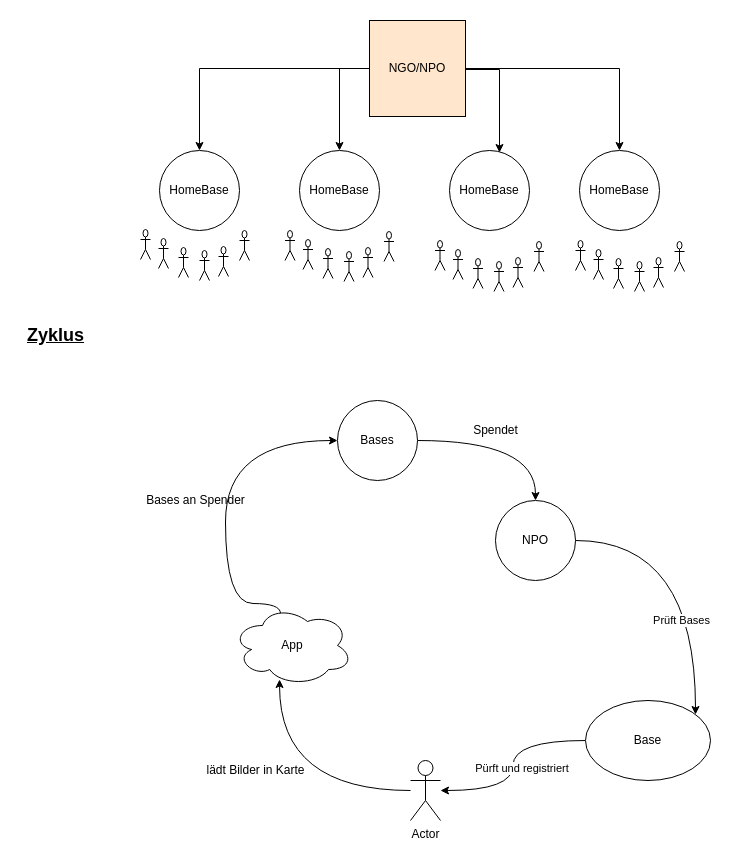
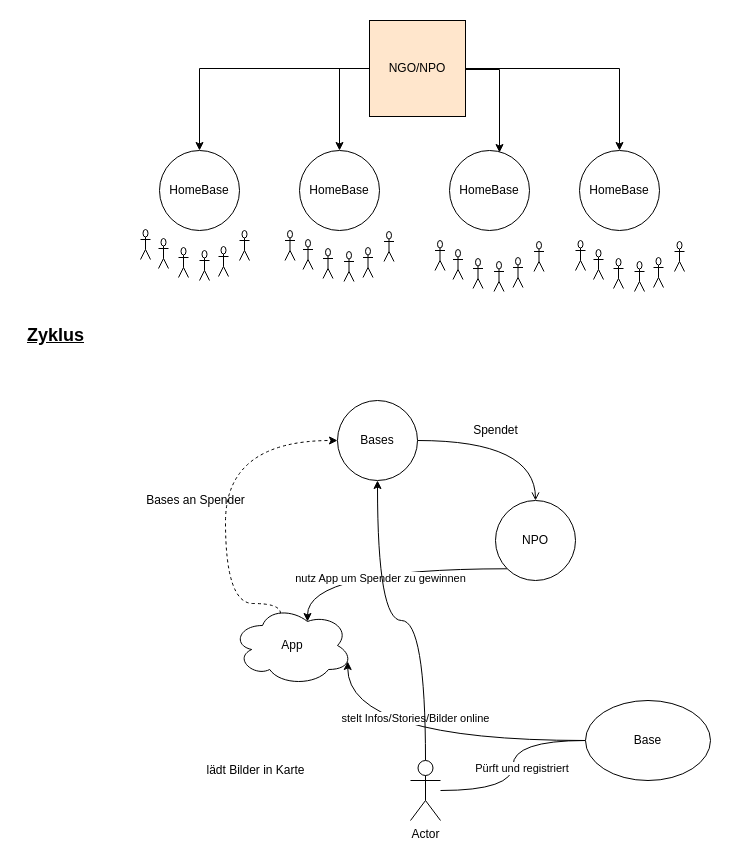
  <mxCell id="0" />
  <mxCell id="1" parent="0" />
  <mxCell id="2" style="edgeStyle=orthogonalEdgeStyle;rounded=0;orthogonalLoop=1;jettySize=auto;html=1;entryX=0.5;entryY=0;entryDx=0;entryDy=0;" edge="1" parent="1" source="6" target="7"><mxGeometry relative="1" as="geometry" /></mxCell>
  <mxCell id="3" style="edgeStyle=orthogonalEdgeStyle;rounded=0;orthogonalLoop=1;jettySize=auto;html=1;entryX=0.5;entryY=0;entryDx=0;entryDy=0;" edge="1" parent="1" source="6" target="8"><mxGeometry relative="1" as="geometry"><Array as="points"><mxPoint x="339" y="68" /></Array></mxGeometry></mxCell>
  <mxCell id="4" style="edgeStyle=orthogonalEdgeStyle;rounded=0;orthogonalLoop=1;jettySize=auto;html=1;entryX=0.625;entryY=0.038;entryDx=0;entryDy=0;entryPerimeter=0;" edge="1" parent="1"><mxGeometry relative="1" as="geometry"><mxPoint x="465" y="69" as="sourcePoint" /><mxPoint x="499" y="152.04" as="targetPoint" /><Array as="points"><mxPoint x="499" y="69" /></Array></mxGeometry></mxCell>
  <mxCell id="5" style="edgeStyle=orthogonalEdgeStyle;rounded=0;orthogonalLoop=1;jettySize=auto;html=1;entryX=0.5;entryY=0;entryDx=0;entryDy=0;" edge="1" parent="1" source="6" target="10"><mxGeometry relative="1" as="geometry" /></mxCell>
  <mxCell id="6" value="NGO/NPO" style="whiteSpace=wrap;html=1;aspect=fixed;fillColor=#ffe6cc;" vertex="1" parent="1"><mxGeometry x="369" y="20" width="96" height="96" as="geometry" /></mxCell>
  <mxCell id="7" value="HomeBase" style="ellipse;whiteSpace=wrap;html=1;aspect=fixed;" vertex="1" parent="1"><mxGeometry x="159" y="150" width="80" height="80" as="geometry" /></mxCell>
  <mxCell id="8" value="HomeBase" style="ellipse;whiteSpace=wrap;html=1;aspect=fixed;" vertex="1" parent="1"><mxGeometry x="299" y="150" width="80" height="80" as="geometry" /></mxCell>
  <mxCell id="9" value="HomeBase" style="ellipse;whiteSpace=wrap;html=1;aspect=fixed;" vertex="1" parent="1"><mxGeometry x="449" y="150" width="80" height="80" as="geometry" /></mxCell>
  <mxCell id="10" value="HomeBase" style="ellipse;whiteSpace=wrap;html=1;aspect=fixed;" vertex="1" parent="1"><mxGeometry x="579" y="150" width="80" height="80" as="geometry" /></mxCell>
  <mxCell id="11" value="" style="group" vertex="1" connectable="0" parent="1"><mxGeometry x="140" y="229" width="109" height="51" as="geometry" /></mxCell>
  <mxCell id="12" value="" style="shape=umlActor;verticalLabelPosition=bottom;verticalAlign=top;html=1;outlineConnect=0;" vertex="1" parent="11"><mxGeometry x="18" y="9" width="10" height="30" as="geometry" /></mxCell>
  <mxCell id="13" value="" style="shape=umlActor;verticalLabelPosition=bottom;verticalAlign=top;html=1;outlineConnect=0;" vertex="1" parent="11"><mxGeometry x="59" y="21" width="10" height="30" as="geometry" /></mxCell>
  <mxCell id="14" value="" style="shape=umlActor;verticalLabelPosition=bottom;verticalAlign=top;html=1;outlineConnect=0;" vertex="1" parent="11"><mxGeometry x="78" y="17" width="10" height="30" as="geometry" /></mxCell>
  <mxCell id="15" value="" style="shape=umlActor;verticalLabelPosition=bottom;verticalAlign=top;html=1;outlineConnect=0;" vertex="1" parent="11"><mxGeometry x="99" y="1" width="10" height="30" as="geometry" /></mxCell>
  <mxCell id="16" value="" style="shape=umlActor;verticalLabelPosition=bottom;verticalAlign=top;html=1;outlineConnect=0;" vertex="1" parent="11"><mxGeometry width="10" height="30" as="geometry" /></mxCell>
  <mxCell id="17" value="" style="shape=umlActor;verticalLabelPosition=bottom;verticalAlign=top;html=1;outlineConnect=0;" vertex="1" parent="11"><mxGeometry x="38" y="18" width="10" height="30" as="geometry" /></mxCell>
  <mxCell id="18" value="" style="group" vertex="1" connectable="0" parent="1"><mxGeometry x="284.5" y="230" width="109" height="51" as="geometry" /></mxCell>
  <mxCell id="19" value="" style="shape=umlActor;verticalLabelPosition=bottom;verticalAlign=top;html=1;outlineConnect=0;" vertex="1" parent="18"><mxGeometry x="18" y="9" width="10" height="30" as="geometry" /></mxCell>
  <mxCell id="20" value="" style="shape=umlActor;verticalLabelPosition=bottom;verticalAlign=top;html=1;outlineConnect=0;" vertex="1" parent="18"><mxGeometry x="59" y="21" width="10" height="30" as="geometry" /></mxCell>
  <mxCell id="21" value="" style="shape=umlActor;verticalLabelPosition=bottom;verticalAlign=top;html=1;outlineConnect=0;" vertex="1" parent="18"><mxGeometry x="78" y="17" width="10" height="30" as="geometry" /></mxCell>
  <mxCell id="22" value="" style="shape=umlActor;verticalLabelPosition=bottom;verticalAlign=top;html=1;outlineConnect=0;" vertex="1" parent="18"><mxGeometry x="99" y="1" width="10" height="30" as="geometry" /></mxCell>
  <mxCell id="23" value="" style="shape=umlActor;verticalLabelPosition=bottom;verticalAlign=top;html=1;outlineConnect=0;" vertex="1" parent="18"><mxGeometry width="10" height="30" as="geometry" /></mxCell>
  <mxCell id="24" value="" style="shape=umlActor;verticalLabelPosition=bottom;verticalAlign=top;html=1;outlineConnect=0;" vertex="1" parent="18"><mxGeometry x="38" y="18" width="10" height="30" as="geometry" /></mxCell>
  <mxCell id="25" value="" style="group" vertex="1" connectable="0" parent="1"><mxGeometry x="434.5" y="240" width="109" height="51" as="geometry" /></mxCell>
  <mxCell id="26" value="" style="shape=umlActor;verticalLabelPosition=bottom;verticalAlign=top;html=1;outlineConnect=0;" vertex="1" parent="25"><mxGeometry x="18" y="9" width="10" height="30" as="geometry" /></mxCell>
  <mxCell id="27" value="" style="shape=umlActor;verticalLabelPosition=bottom;verticalAlign=top;html=1;outlineConnect=0;" vertex="1" parent="25"><mxGeometry x="59" y="21" width="10" height="30" as="geometry" /></mxCell>
  <mxCell id="28" value="" style="shape=umlActor;verticalLabelPosition=bottom;verticalAlign=top;html=1;outlineConnect=0;" vertex="1" parent="25"><mxGeometry x="78" y="17" width="10" height="30" as="geometry" /></mxCell>
  <mxCell id="29" value="" style="shape=umlActor;verticalLabelPosition=bottom;verticalAlign=top;html=1;outlineConnect=0;" vertex="1" parent="25"><mxGeometry x="99" y="1" width="10" height="30" as="geometry" /></mxCell>
  <mxCell id="30" value="" style="shape=umlActor;verticalLabelPosition=bottom;verticalAlign=top;html=1;outlineConnect=0;" vertex="1" parent="25"><mxGeometry width="10" height="30" as="geometry" /></mxCell>
  <mxCell id="31" value="" style="shape=umlActor;verticalLabelPosition=bottom;verticalAlign=top;html=1;outlineConnect=0;" vertex="1" parent="25"><mxGeometry x="38" y="18" width="10" height="30" as="geometry" /></mxCell>
  <mxCell id="32" value="" style="group" vertex="1" connectable="0" parent="1"><mxGeometry x="575" y="240" width="109" height="51" as="geometry" /></mxCell>
  <mxCell id="33" value="" style="shape=umlActor;verticalLabelPosition=bottom;verticalAlign=top;html=1;outlineConnect=0;" vertex="1" parent="32"><mxGeometry x="18" y="9" width="10" height="30" as="geometry" /></mxCell>
  <mxCell id="34" value="" style="shape=umlActor;verticalLabelPosition=bottom;verticalAlign=top;html=1;outlineConnect=0;" vertex="1" parent="32"><mxGeometry x="59" y="21" width="10" height="30" as="geometry" /></mxCell>
  <mxCell id="35" value="" style="shape=umlActor;verticalLabelPosition=bottom;verticalAlign=top;html=1;outlineConnect=0;" vertex="1" parent="32"><mxGeometry x="78" y="17" width="10" height="30" as="geometry" /></mxCell>
  <mxCell id="36" value="" style="shape=umlActor;verticalLabelPosition=bottom;verticalAlign=top;html=1;outlineConnect=0;" vertex="1" parent="32"><mxGeometry x="99" y="1" width="10" height="30" as="geometry" /></mxCell>
  <mxCell id="37" value="" style="shape=umlActor;verticalLabelPosition=bottom;verticalAlign=top;html=1;outlineConnect=0;" vertex="1" parent="32"><mxGeometry width="10" height="30" as="geometry" /></mxCell>
  <mxCell id="38" value="" style="shape=umlActor;verticalLabelPosition=bottom;verticalAlign=top;html=1;outlineConnect=0;" vertex="1" parent="32"><mxGeometry x="38" y="18" width="10" height="30" as="geometry" /></mxCell>
  <mxCell id="39" value="&lt;font style=&quot;font-size: 18px&quot;&gt;&lt;u&gt;&lt;b&gt;Zyklus&lt;/b&gt;&lt;/u&gt;&lt;/font&gt;" style="text;html=1;align=center;verticalAlign=middle;resizable=0;points=[];autosize=1;strokeColor=none;fillColor=none;" vertex="1" parent="1"><mxGeometry x="20" y="325" width="70" height="20" as="geometry" /></mxCell>
- <mxCell id="40" style="edgeStyle=orthogonalEdgeStyle;rounded=0;orthogonalLoop=1;jettySize=auto;html=1;entryX=0.5;entryY=0;entryDx=0;entryDy=0;elbow=vertical;curved=1;" edge="1" parent="1" source="41" target="46"><mxGeometry relative="1" as="geometry" /></mxCell>
+ <mxCell id="40" style="edgeStyle=orthogonalEdgeStyle;rounded=0;orthogonalLoop=1;jettySize=auto;html=1;entryX=0.5;entryY=0;entryDx=0;entryDy=0;elbow=vertical;curved=1;endArrow=open;" edge="1" parent="1" source="41" target="46"><mxGeometry relative="1" as="geometry" /></mxCell>
  <mxCell id="41" value="Bases" style="ellipse;whiteSpace=wrap;html=1;aspect=fixed;" vertex="1" parent="1"><mxGeometry x="337" y="400" width="80" height="80" as="geometry" /></mxCell>
- <mxCell id="42" style="edgeStyle=orthogonalEdgeStyle;curved=1;rounded=0;orthogonalLoop=1;jettySize=auto;html=1;elbow=vertical;" edge="1" parent="1" source="46" target="52"><mxGeometry relative="1" as="geometry"><Array as="points"><mxPoint x="695" y="540" /><mxPoint x="695" y="720" /></Array></mxGeometry></mxCell>
- <mxCell id="43" value="Prüft Bases" style="edgeLabel;html=1;align=center;verticalAlign=middle;resizable=0;points=[];" vertex="1" connectable="0" parent="42"><mxGeometry x="-0.292" y="-11" relative="1" as="geometry"><mxPoint x="1" y="68" as="offset" /></mxGeometry></mxCell>
+ <mxCell id="44" style="edgeStyle=orthogonalEdgeStyle;curved=1;rounded=0;orthogonalLoop=1;jettySize=auto;html=1;exitX=0;exitY=1;exitDx=0;exitDy=0;entryX=0.625;entryY=0.2;entryDx=0;entryDy=0;entryPerimeter=0;elbow=vertical;" edge="1" parent="1" source="46" target="56"><mxGeometry relative="1" as="geometry" /></mxCell>
+ <mxCell id="45" value="nutz App um Spender zu gewinnen" style="edgeLabel;html=1;align=center;verticalAlign=middle;resizable=0;points=[];" vertex="1" connectable="0" parent="44"><mxGeometry x="0.008" y="9" relative="1" as="geometry"><mxPoint as="offset" /></mxGeometry></mxCell>
  <mxCell id="46" value="NPO" style="ellipse;whiteSpace=wrap;html=1;aspect=fixed;" vertex="1" parent="1"><mxGeometry x="495" y="500" width="80" height="80" as="geometry" /></mxCell>
  <mxCell id="47" value="Spendet" style="text;html=1;align=center;verticalAlign=middle;resizable=0;points=[];autosize=1;strokeColor=none;fillColor=none;" vertex="1" parent="1"><mxGeometry x="465" y="420" width="60" height="20" as="geometry" /></mxCell>
- <mxCell id="48" style="edgeStyle=orthogonalEdgeStyle;curved=1;rounded=0;orthogonalLoop=1;jettySize=auto;html=1;elbow=vertical;" edge="1" parent="1" source="52" target="54"><mxGeometry relative="1" as="geometry" /></mxCell>
+ <mxCell id="48" style="edgeStyle=orthogonalEdgeStyle;curved=1;rounded=0;orthogonalLoop=1;jettySize=auto;html=1;elbow=vertical;endArrow=none;" edge="1" parent="1" source="52" target="54"><mxGeometry relative="1" as="geometry" /></mxCell>
  <mxCell id="49" value="Pürft und registriert&amp;nbsp;" style="edgeLabel;html=1;align=center;verticalAlign=middle;resizable=0;points=[];" vertex="1" connectable="0" parent="48"><mxGeometry x="0.023" y="10" relative="1" as="geometry"><mxPoint as="offset" /></mxGeometry></mxCell>
+ <mxCell id="50" style="edgeStyle=orthogonalEdgeStyle;curved=1;rounded=0;orthogonalLoop=1;jettySize=auto;html=1;entryX=0.96;entryY=0.7;entryDx=0;entryDy=0;entryPerimeter=0;elbow=vertical;" edge="1" parent="1" source="52" target="56"><mxGeometry relative="1" as="geometry" /></mxCell>
+ <mxCell id="51" value="stelt Infos/Stories/Bilder online" style="edgeLabel;html=1;align=center;verticalAlign=middle;resizable=0;points=[];" vertex="1" connectable="0" parent="50"><mxGeometry x="0.077" y="-23" relative="1" as="geometry"><mxPoint as="offset" /></mxGeometry></mxCell>
  <mxCell id="52" value="Base" style="ellipse;whiteSpace=wrap;html=1;aspect=fixed;" vertex="1" parent="1"><mxGeometry x="585" y="700" width="125" height="80" as="geometry" /></mxCell>
- <mxCell id="53" style="edgeStyle=orthogonalEdgeStyle;curved=1;rounded=0;orthogonalLoop=1;jettySize=auto;html=1;entryX=0.392;entryY=0.925;entryDx=0;entryDy=0;entryPerimeter=0;elbow=vertical;" edge="1" parent="1" source="54" target="56"><mxGeometry relative="1" as="geometry" /></mxCell>
+ <mxCell id="53" style="edgeStyle=orthogonalEdgeStyle;curved=1;rounded=0;orthogonalLoop=1;jettySize=auto;html=1;elbow=vertical;" edge="1" parent="1" source="54" target="41"><mxGeometry relative="1" as="geometry" /></mxCell>
  <mxCell id="54" value="Actor" style="shape=umlActor;verticalLabelPosition=bottom;verticalAlign=top;html=1;outlineConnect=0;" vertex="1" parent="1"><mxGeometry x="410" y="760" width="30" height="60" as="geometry" /></mxCell>
- <mxCell id="55" style="edgeStyle=orthogonalEdgeStyle;curved=1;rounded=0;orthogonalLoop=1;jettySize=auto;html=1;entryX=0;entryY=0.5;entryDx=0;entryDy=0;elbow=vertical;exitX=0.4;exitY=0.1;exitDx=0;exitDy=0;exitPerimeter=0;" edge="1" parent="1" source="56" target="41"><mxGeometry relative="1" as="geometry"><Array as="points"><mxPoint x="225" y="603" /><mxPoint x="225" y="440" /></Array></mxGeometry></mxCell>
+ <mxCell id="55" style="edgeStyle=orthogonalEdgeStyle;curved=1;rounded=0;orthogonalLoop=1;jettySize=auto;html=1;entryX=0;entryY=0.5;entryDx=0;entryDy=0;elbow=vertical;exitX=0.4;exitY=0.1;exitDx=0;exitDy=0;exitPerimeter=0;dashed=1;" edge="1" parent="1" source="56" target="41"><mxGeometry relative="1" as="geometry"><Array as="points"><mxPoint x="225" y="603" /><mxPoint x="225" y="440" /></Array></mxGeometry></mxCell>
  <mxCell id="56" value="App" style="ellipse;shape=cloud;whiteSpace=wrap;html=1;" vertex="1" parent="1"><mxGeometry x="232" y="605" width="120" height="80" as="geometry" /></mxCell>
  <mxCell id="57" value="Bases an Spender" style="text;html=1;align=center;verticalAlign=middle;resizable=0;points=[];autosize=1;strokeColor=none;fillColor=none;" vertex="1" parent="1"><mxGeometry x="140" y="490" width="110" height="20" as="geometry" /></mxCell>
  <mxCell id="58" value="lädt Bilder in Karte" style="text;html=1;align=center;verticalAlign=middle;resizable=0;points=[];autosize=1;strokeColor=none;fillColor=none;" vertex="1" parent="1"><mxGeometry x="200" y="760" width="110" height="20" as="geometry" /></mxCell>
